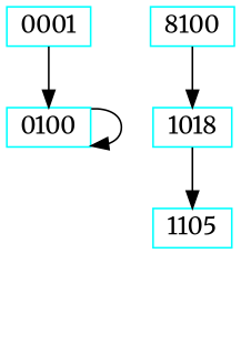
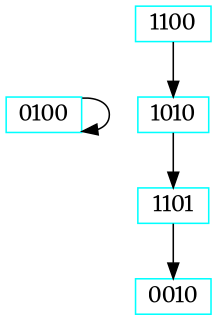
  digraph {
    fontname=Merriweather
    node [color=cyan fillcolor=none fontname=Merriweather shape=rect style=filled]
    edge [fontname=Merriweather]
    n1 [height=0.31944 label=0100 width=0.61111]
-   0001 [height=0.31944 width=0.61111]
-   1100 [height=0.31944 width=0.61111 label=8100]
-   1010 [height=0.31944 width=0.61111 label=1018]
-   1101 [height=0.31944 width=0.61111 label=1105]
+   0010 [height=0.31944 width=0.61111]
+   1100 [height=0.31944 width=0.61111]
+   1010 [height=0.31944 width=0.61111]
+   1101 [height=0.31944 width=0.61111]
    n1 -> n1
-   0001 -> n1
    1100 -> 1010
    1010 -> 1101
+   1101 -> 0010
  }
